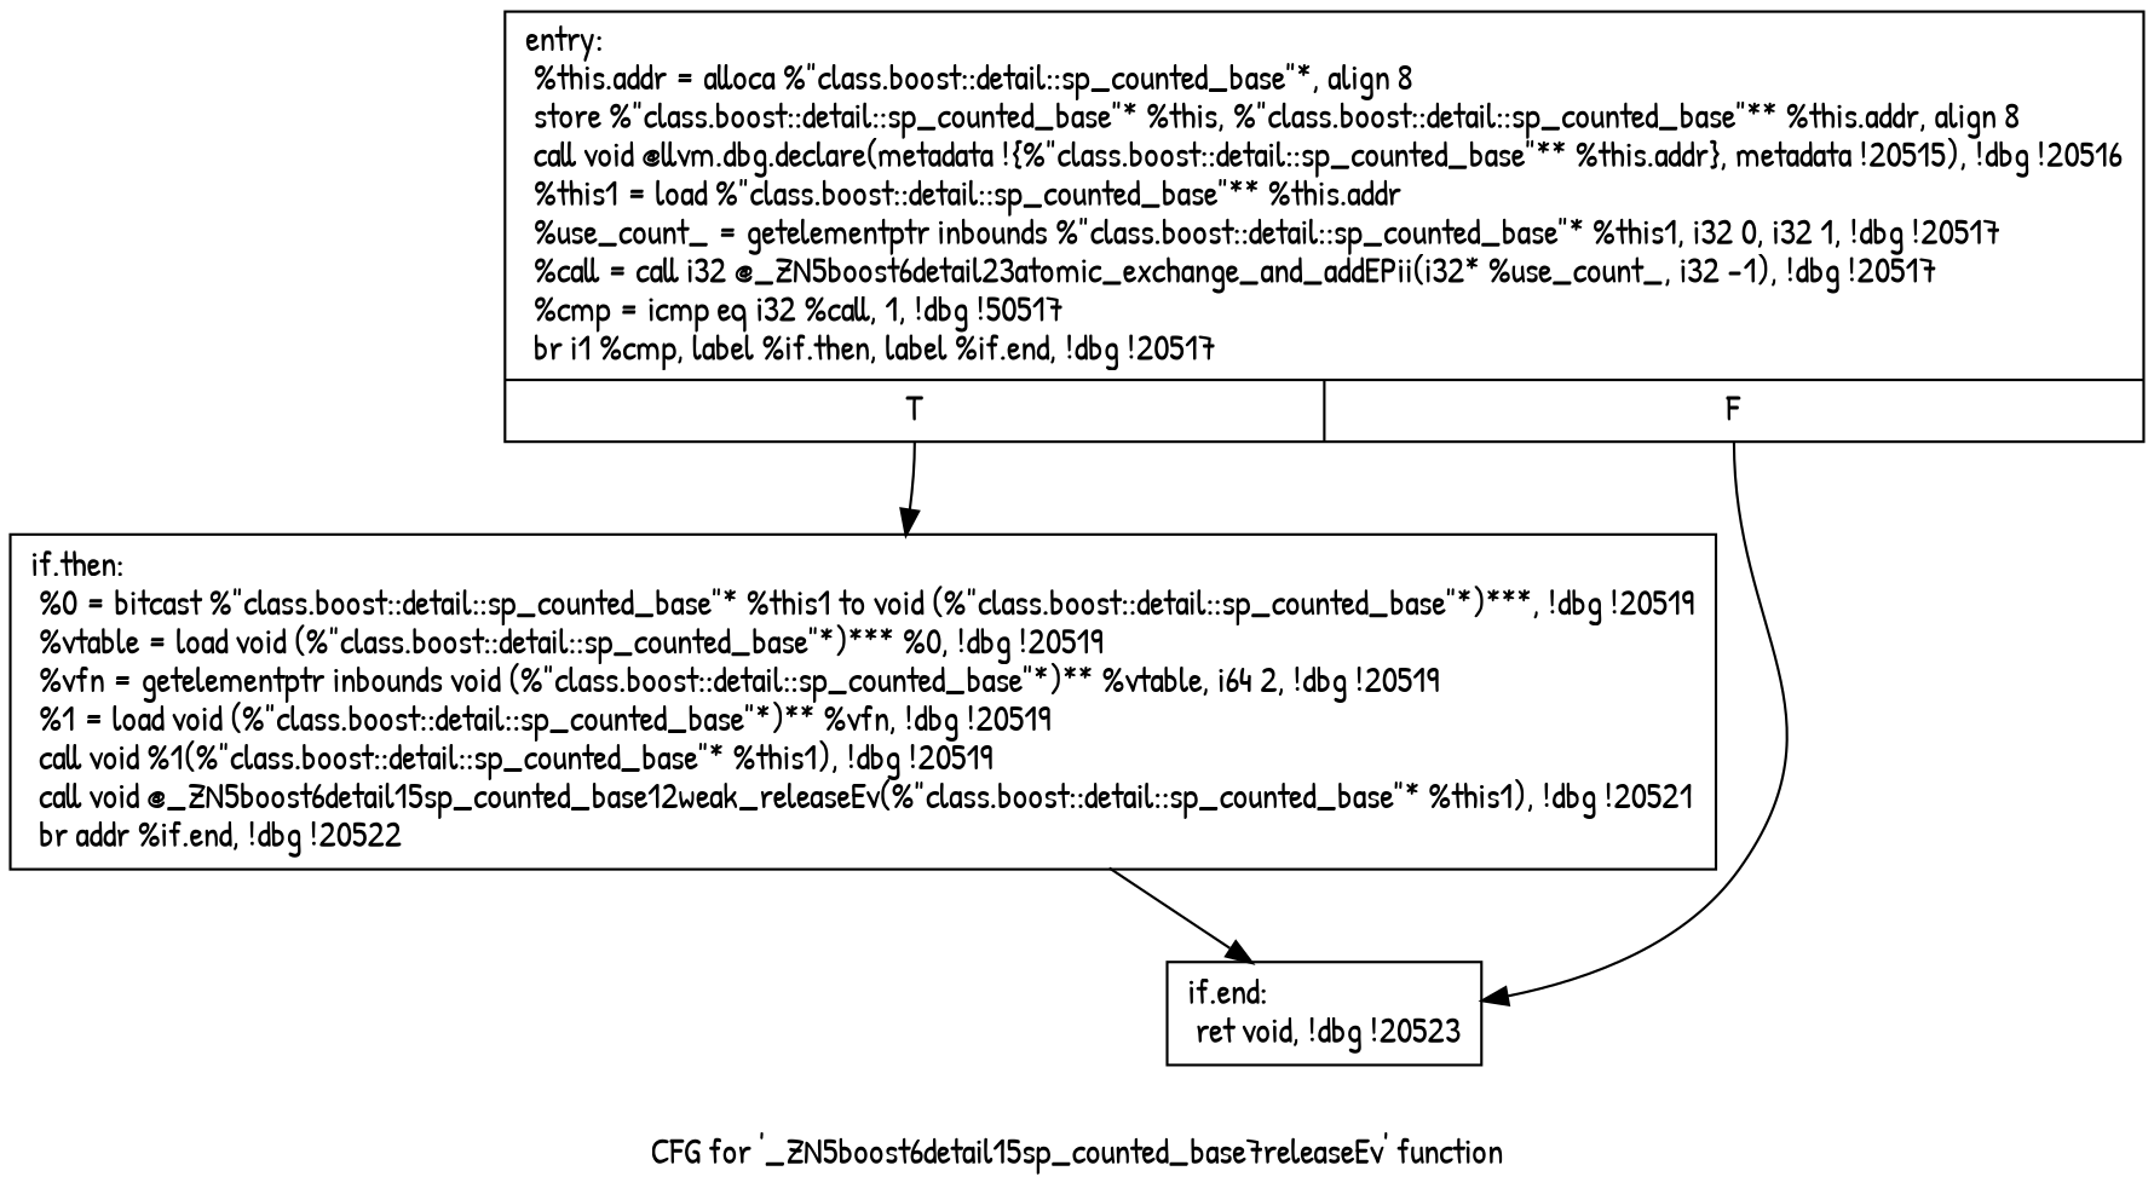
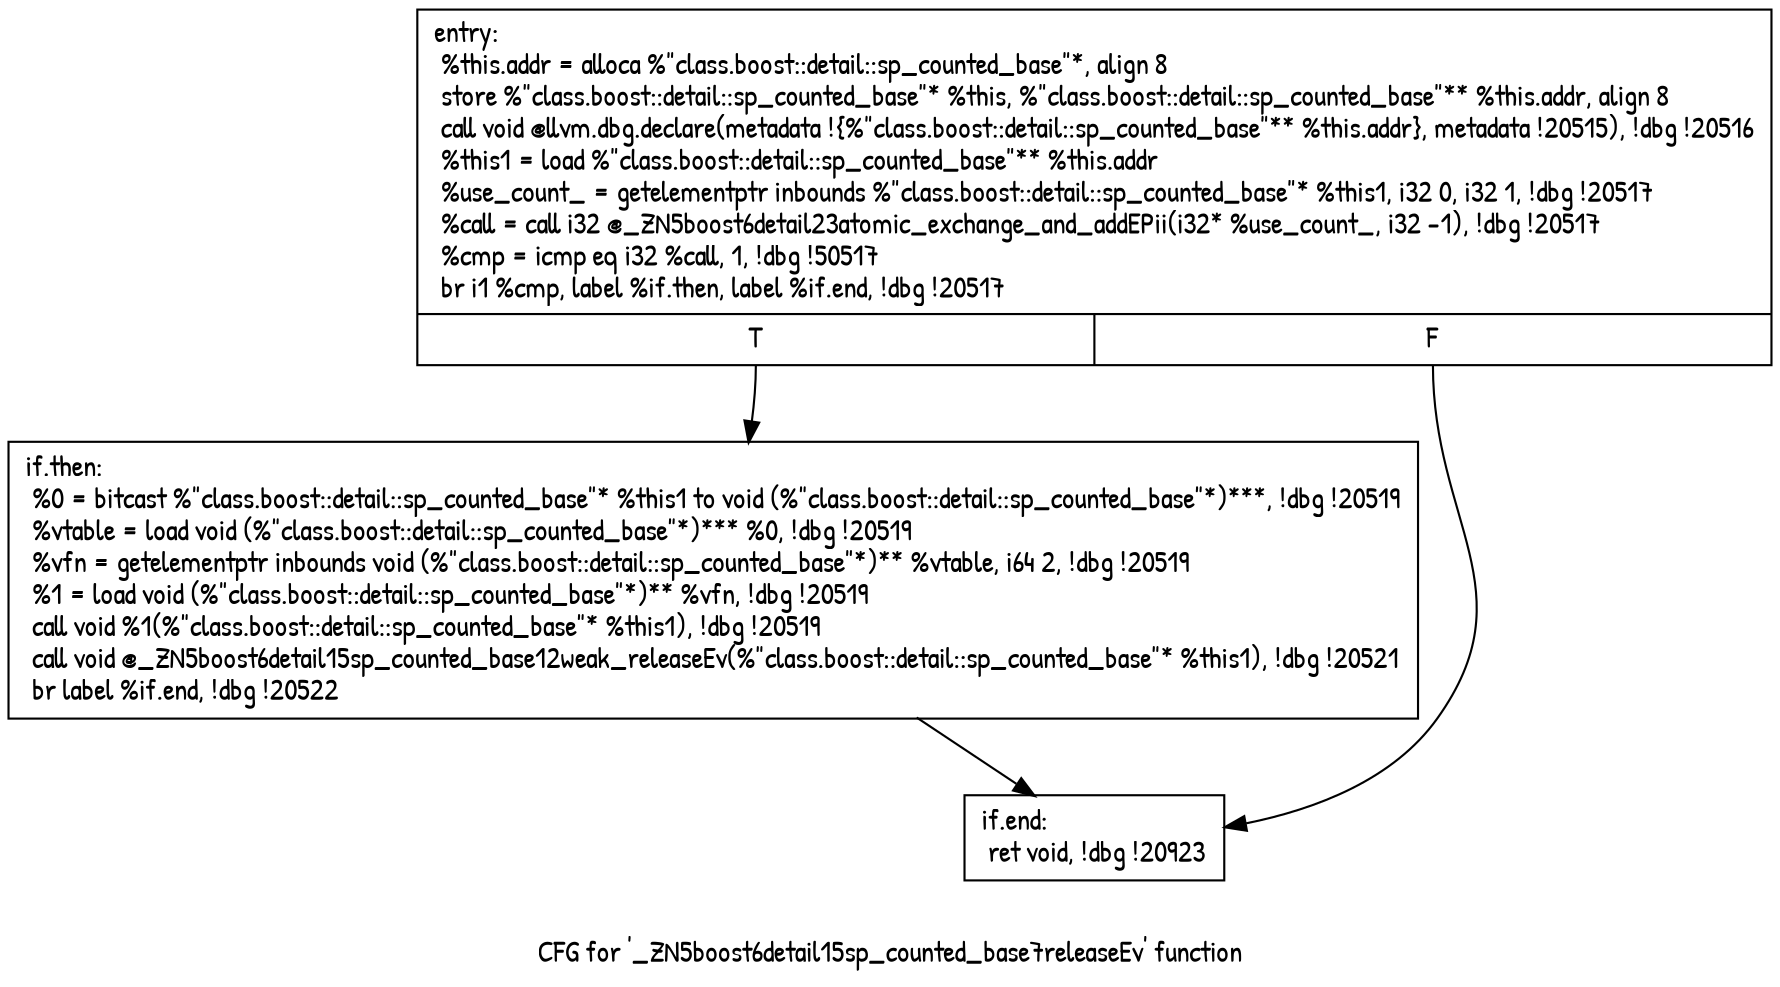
  digraph {
    fontname="Patrick Hand"
    label="CFG for '_ZN5boost6detail15sp_counted_base7releaseEv' function"
    node [fontname="Patrick Hand" shape=record]
    edge [fontname="Patrick Hand"]
    n1 [label="{entry:\l  %this.addr = alloca %\"class.boost::detail::sp_counted_base\"*, align 8\l  store %\"class.boost::detail::sp_counted_base\"* %this, %\"class.boost::detail::sp_counted_base\"** %this.addr, align 8\l  call void @llvm.dbg.declare(metadata !\{%\"class.boost::detail::sp_counted_base\"** %this.addr\}, metadata !20515), !dbg !20516\l  %this1 = load %\"class.boost::detail::sp_counted_base\"** %this.addr\l  %use_count_ = getelementptr inbounds %\"class.boost::detail::sp_counted_base\"* %this1, i32 0, i32 1, !dbg !20517\l  %call = call i32 @_ZN5boost6detail23atomic_exchange_and_addEPii(i32* %use_count_, i32 -1), !dbg !20517\l  %cmp = icmp eq i32 %call, 1, !dbg !50517\l  br i1 %cmp, label %if.then, label %if.end, !dbg !20517\l|{<s0>T|<s1>F}}"]
-   n2 [label="{if.then:                                          \l  %0 = bitcast %\"class.boost::detail::sp_counted_base\"* %this1 to void (%\"class.boost::detail::sp_counted_base\"*)***, !dbg !20519\l  %vtable = load void (%\"class.boost::detail::sp_counted_base\"*)*** %0, !dbg !20519\l  %vfn = getelementptr inbounds void (%\"class.boost::detail::sp_counted_base\"*)** %vtable, i64 2, !dbg !20519\l  %1 = load void (%\"class.boost::detail::sp_counted_base\"*)** %vfn, !dbg !20519\l  call void %1(%\"class.boost::detail::sp_counted_base\"* %this1), !dbg !20519\l  call void @_ZN5boost6detail15sp_counted_base12weak_releaseEv(%\"class.boost::detail::sp_counted_base\"* %this1), !dbg !20521\l  br addr %if.end, !dbg !20522\l}"]
-   n3 [label="{if.end:                                           \l  ret void, !dbg !20523\l}"]
+   n2 [label="{if.then:                                          \l  %0 = bitcast %\"class.boost::detail::sp_counted_base\"* %this1 to void (%\"class.boost::detail::sp_counted_base\"*)***, !dbg !20519\l  %vtable = load void (%\"class.boost::detail::sp_counted_base\"*)*** %0, !dbg !20519\l  %vfn = getelementptr inbounds void (%\"class.boost::detail::sp_counted_base\"*)** %vtable, i64 2, !dbg !20519\l  %1 = load void (%\"class.boost::detail::sp_counted_base\"*)** %vfn, !dbg !20519\l  call void %1(%\"class.boost::detail::sp_counted_base\"* %this1), !dbg !20519\l  call void @_ZN5boost6detail15sp_counted_base12weak_releaseEv(%\"class.boost::detail::sp_counted_base\"* %this1), !dbg !20521\l  br label %if.end, !dbg !20522\l}"]
+   n3 [label="{if.end:                                           \l  ret void, !dbg !20923\l}"]
    n1 -> n2 [tailport=s0]
    n1 -> n3 [tailport=s1]
    n2 -> n3
  }
